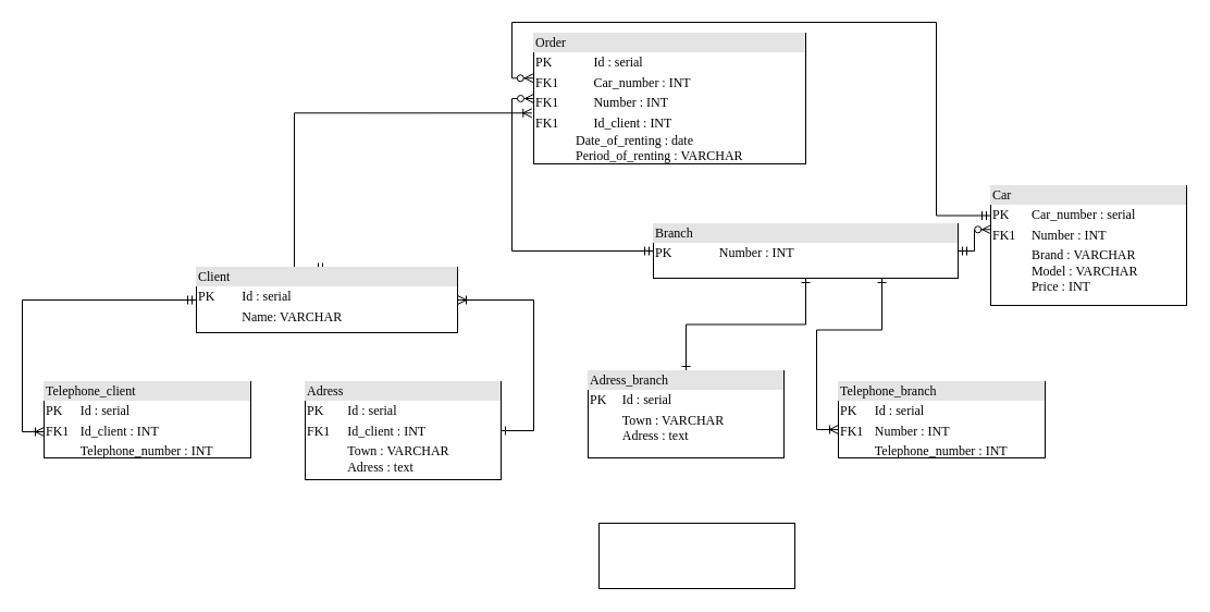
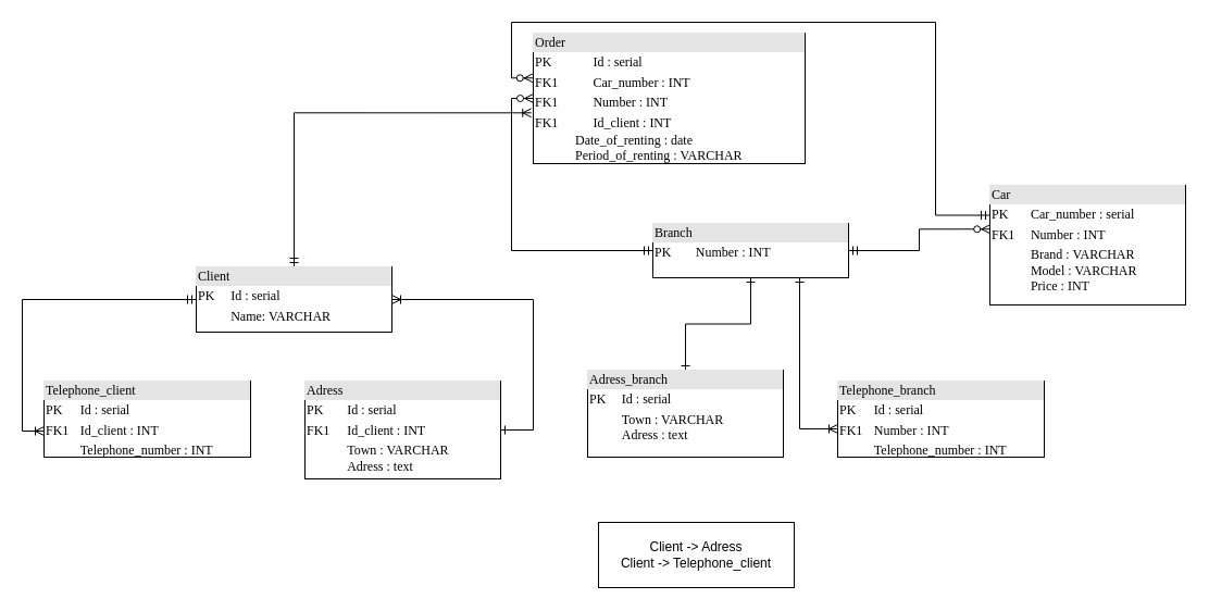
  <mxCell id="0" />
  <mxCell id="1" parent="0" />
  <mxCell id="2" style="edgeStyle=orthogonalEdgeStyle;rounded=0;orthogonalLoop=1;jettySize=auto;html=1;exitX=0.5;exitY=0;exitDx=0;exitDy=0;entryX=-0.007;entryY=0.611;entryDx=0;entryDy=0;entryPerimeter=0;startArrow=ERmandOne;startFill=0;endArrow=ERoneToMany;endFill=0;strokeColor=#000000;" edge="1" parent="1" source="3" target="14"><mxGeometry relative="1" as="geometry"><Array as="points"><mxPoint x="270" y="103" /></Array></mxGeometry></mxCell>
- <mxCell id="3" value="&lt;div style=&quot;box-sizing: border-box ; width: 100% ; background: #e4e4e4 ; padding: 2px&quot;&gt;Client&lt;/div&gt;&lt;table style=&quot;width: 100% ; font-size: 1em&quot; cellpadding=&quot;2&quot; cellspacing=&quot;0&quot;&gt;&lt;tbody&gt;&lt;tr&gt;&lt;td&gt;PK&lt;/td&gt;&lt;td&gt;Id : serial&lt;/td&gt;&lt;/tr&gt;&lt;tr&gt;&lt;td&gt;&lt;br&gt;&lt;/td&gt;&lt;td&gt;Name: VARCHAR&lt;/td&gt;&lt;/tr&gt;&lt;tr&gt;&lt;td&gt;&lt;/td&gt;&lt;td&gt;&lt;br&gt;&lt;/td&gt;&lt;/tr&gt;&lt;/tbody&gt;&lt;/table&gt;" style="verticalAlign=top;align=left;overflow=fill;html=1;rounded=0;shadow=0;comic=0;labelBackgroundColor=none;strokeWidth=1;fontFamily=Verdana;fontSize=12" parent="1" vertex="1"><mxGeometry x="180" y="245" width="240" height="60" as="geometry" /></mxCell>
+ <mxCell id="3" value="&lt;div style=&quot;box-sizing: border-box ; width: 100% ; background: #e4e4e4 ; padding: 2px&quot;&gt;Client&lt;/div&gt;&lt;table style=&quot;width: 100% ; font-size: 1em&quot; cellpadding=&quot;2&quot; cellspacing=&quot;0&quot;&gt;&lt;tbody&gt;&lt;tr&gt;&lt;td&gt;PK&lt;/td&gt;&lt;td&gt;Id : serial&lt;/td&gt;&lt;/tr&gt;&lt;tr&gt;&lt;td&gt;&lt;br&gt;&lt;/td&gt;&lt;td&gt;Name: VARCHAR&lt;/td&gt;&lt;/tr&gt;&lt;tr&gt;&lt;td&gt;&lt;/td&gt;&lt;td&gt;&lt;br&gt;&lt;/td&gt;&lt;/tr&gt;&lt;/tbody&gt;&lt;/table&gt;" style="verticalAlign=top;align=left;overflow=fill;html=1;rounded=0;shadow=0;comic=0;labelBackgroundColor=none;strokeWidth=1;fontFamily=Verdana;fontSize=12" parent="1" vertex="1"><mxGeometry x="180" y="245" width="180" height="60" as="geometry" /></mxCell>
  <mxCell id="4" style="edgeStyle=orthogonalEdgeStyle;html=1;entryX=0.5;entryY=0;labelBackgroundColor=none;startArrow=ERone;endArrow=ERone;fontFamily=Verdana;fontSize=12;align=left;startFill=0;endFill=0;rounded=0;" parent="1" source="7" target="13" edge="1"><mxGeometry relative="1" as="geometry" /></mxCell>
  <mxCell id="5" style="edgeStyle=orthogonalEdgeStyle;html=1;labelBackgroundColor=none;startArrow=ERmandOne;endArrow=ERzeroToMany;fontFamily=Verdana;fontSize=12;align=left;entryX=0.001;entryY=0.366;entryDx=0;entryDy=0;entryPerimeter=0;rounded=0;endFill=1;" parent="1" source="7" target="16" edge="1"><mxGeometry relative="1" as="geometry" /></mxCell>
  <mxCell id="6" style="edgeStyle=orthogonalEdgeStyle;rounded=0;orthogonalLoop=1;jettySize=auto;html=1;exitX=0;exitY=0.5;exitDx=0;exitDy=0;entryX=0;entryY=0.5;entryDx=0;entryDy=0;startArrow=ERmandOne;startFill=0;endArrow=ERzeroToMany;endFill=1;strokeColor=#000000;" edge="1" parent="1" source="7" target="14"><mxGeometry relative="1" as="geometry" /></mxCell>
- <mxCell id="7" value="&lt;div style=&quot;box-sizing: border-box ; width: 100% ; background: #e4e4e4 ; padding: 2px&quot;&gt;Branch&lt;/div&gt;&lt;table style=&quot;width: 100% ; font-size: 1em&quot; cellpadding=&quot;2&quot; cellspacing=&quot;0&quot;&gt;&lt;tbody&gt;&lt;tr&gt;&lt;td&gt;PK&lt;/td&gt;&lt;td&gt;Number : INT&lt;/td&gt;&lt;/tr&gt;&lt;tr&gt;&lt;td&gt;&lt;br&gt;&lt;/td&gt;&lt;td&gt;&lt;br&gt;&lt;/td&gt;&lt;/tr&gt;&lt;/tbody&gt;&lt;/table&gt;" style="verticalAlign=top;align=left;overflow=fill;html=1;rounded=0;shadow=0;comic=0;labelBackgroundColor=none;strokeWidth=1;fontFamily=Verdana;fontSize=12" parent="1" vertex="1"><mxGeometry x="600" y="205" width="280" height="50" as="geometry" /></mxCell>
+ <mxCell id="7" value="&lt;div style=&quot;box-sizing: border-box ; width: 100% ; background: #e4e4e4 ; padding: 2px&quot;&gt;Branch&lt;/div&gt;&lt;table style=&quot;width: 100% ; font-size: 1em&quot; cellpadding=&quot;2&quot; cellspacing=&quot;0&quot;&gt;&lt;tbody&gt;&lt;tr&gt;&lt;td&gt;PK&lt;/td&gt;&lt;td&gt;Number : INT&lt;/td&gt;&lt;/tr&gt;&lt;tr&gt;&lt;td&gt;&lt;br&gt;&lt;/td&gt;&lt;td&gt;&lt;br&gt;&lt;/td&gt;&lt;/tr&gt;&lt;/tbody&gt;&lt;/table&gt;" style="verticalAlign=top;align=left;overflow=fill;html=1;rounded=0;shadow=0;comic=0;labelBackgroundColor=none;strokeWidth=1;fontFamily=Verdana;fontSize=12" parent="1" vertex="1"><mxGeometry x="600" y="205" width="180" height="50" as="geometry" /></mxCell>
  <mxCell id="8" value="&lt;div style=&quot;box-sizing: border-box ; width: 100% ; background: #e4e4e4 ; padding: 2px&quot;&gt;Telephone_client&lt;/div&gt;&lt;table style=&quot;width: 100% ; font-size: 1em&quot; cellpadding=&quot;2&quot; cellspacing=&quot;0&quot;&gt;&lt;tbody&gt;&lt;tr&gt;&lt;td&gt;PK&lt;/td&gt;&lt;td&gt;Id : serial&lt;/td&gt;&lt;/tr&gt;&lt;tr&gt;&lt;td&gt;FK1&lt;/td&gt;&lt;td&gt;Id_client : INT&lt;/td&gt;&lt;/tr&gt;&lt;tr&gt;&lt;td&gt;&lt;/td&gt;&lt;td&gt;Telephone_number : INT&lt;/td&gt;&lt;/tr&gt;&lt;tr&gt;&lt;td&gt;&lt;br&gt;&lt;/td&gt;&lt;td&gt;&lt;br&gt;&lt;/td&gt;&lt;/tr&gt;&lt;/tbody&gt;&lt;/table&gt;" style="verticalAlign=top;align=left;overflow=fill;html=1;rounded=0;shadow=0;comic=0;labelBackgroundColor=none;strokeWidth=1;fontFamily=Verdana;fontSize=12" parent="1" vertex="1"><mxGeometry x="40" y="350" width="190" height="70" as="geometry" /></mxCell>
  <mxCell id="9" style="edgeStyle=orthogonalEdgeStyle;html=1;labelBackgroundColor=none;startArrow=ERmandOne;endArrow=ERoneToMany;fontFamily=Verdana;fontSize=12;align=left;exitX=0;exitY=0.5;exitDx=0;exitDy=0;rounded=0;" parent="1" source="3" edge="1"><mxGeometry relative="1" as="geometry"><mxPoint x="40" y="396" as="targetPoint" /><Array as="points"><mxPoint x="20" y="275" /><mxPoint x="20" y="396" /></Array></mxGeometry></mxCell>
  <mxCell id="10" value="&lt;div style=&quot;box-sizing: border-box ; width: 100% ; background: #e4e4e4 ; padding: 2px&quot;&gt;Adress&lt;/div&gt;&lt;table style=&quot;width: 100% ; font-size: 1em&quot; cellpadding=&quot;2&quot; cellspacing=&quot;0&quot;&gt;&lt;tbody&gt;&lt;tr&gt;&lt;td&gt;PK&lt;/td&gt;&lt;td&gt;Id : serial&lt;/td&gt;&lt;/tr&gt;&lt;tr&gt;&lt;td&gt;FK1&lt;/td&gt;&lt;td&gt;Id_client : INT&lt;/td&gt;&lt;/tr&gt;&lt;tr&gt;&lt;td&gt;&lt;/td&gt;&lt;td&gt;Town : VARCHAR&lt;br&gt;Adress : text&lt;/td&gt;&lt;/tr&gt;&lt;/tbody&gt;&lt;/table&gt;" style="verticalAlign=top;align=left;overflow=fill;html=1;rounded=0;shadow=0;comic=0;labelBackgroundColor=none;strokeWidth=1;fontFamily=Verdana;fontSize=12" parent="1" vertex="1"><mxGeometry x="280" y="350" width="180" height="90" as="geometry" /></mxCell>
  <mxCell id="11" style="edgeStyle=orthogonalEdgeStyle;rounded=0;orthogonalLoop=1;jettySize=auto;html=1;exitX=0;exitY=0.628;exitDx=0;exitDy=0;entryX=0.75;entryY=1;entryDx=0;entryDy=0;startArrow=ERoneToMany;startFill=0;endArrow=ERone;endFill=0;strokeColor=#000000;exitPerimeter=0;" edge="1" parent="1" source="12" target="7"><mxGeometry relative="1" as="geometry" /></mxCell>
  <mxCell id="12" value="&lt;div style=&quot;box-sizing: border-box ; width: 100% ; background: #e4e4e4 ; padding: 2px&quot;&gt;Telephone_branch&lt;/div&gt;&lt;table style=&quot;width: 100% ; font-size: 1em&quot; cellpadding=&quot;2&quot; cellspacing=&quot;0&quot;&gt;&lt;tbody&gt;&lt;tr&gt;&lt;td&gt;PK&lt;/td&gt;&lt;td&gt;Id : serial&lt;/td&gt;&lt;/tr&gt;&lt;tr&gt;&lt;td&gt;FK1&lt;/td&gt;&lt;td&gt;Number : INT&lt;/td&gt;&lt;/tr&gt;&lt;tr&gt;&lt;td&gt;&lt;/td&gt;&lt;td&gt;Telephone_number : INT&lt;/td&gt;&lt;/tr&gt;&lt;/tbody&gt;&lt;/table&gt;" style="verticalAlign=top;align=left;overflow=fill;html=1;rounded=0;shadow=0;comic=0;labelBackgroundColor=none;strokeWidth=1;fontFamily=Verdana;fontSize=12" parent="1" vertex="1"><mxGeometry x="770" y="350" width="190" height="70" as="geometry" /></mxCell>
  <mxCell id="13" value="&lt;div style=&quot;box-sizing: border-box ; width: 100% ; background: #e4e4e4 ; padding: 2px&quot;&gt;Adress_branch&lt;/div&gt;&lt;table style=&quot;width: 100% ; font-size: 1em&quot; cellpadding=&quot;2&quot; cellspacing=&quot;0&quot;&gt;&lt;tbody&gt;&lt;tr&gt;&lt;td&gt;PK&lt;/td&gt;&lt;td&gt;Id : serial&lt;/td&gt;&lt;/tr&gt;&lt;tr&gt;&lt;td&gt;&lt;br&gt;&lt;/td&gt;&lt;td&gt;Town : VARCHAR&lt;br&gt;Adress : text&lt;br&gt;&lt;/td&gt;&lt;/tr&gt;&lt;tr&gt;&lt;td&gt;&lt;/td&gt;&lt;td&gt;&lt;br&gt;&lt;/td&gt;&lt;/tr&gt;&lt;/tbody&gt;&lt;/table&gt;" style="verticalAlign=top;align=left;overflow=fill;html=1;rounded=0;shadow=0;comic=0;labelBackgroundColor=none;strokeWidth=1;fontFamily=Verdana;fontSize=12" parent="1" vertex="1"><mxGeometry x="540" y="340" width="180" height="80" as="geometry" /></mxCell>
  <mxCell id="14" value="&lt;div style=&quot;box-sizing: border-box ; width: 100% ; background: #e4e4e4 ; padding: 2px&quot;&gt;Order&lt;/div&gt;&lt;table style=&quot;width: 100% ; font-size: 1em&quot; cellpadding=&quot;2&quot; cellspacing=&quot;0&quot;&gt;&lt;tbody&gt;&lt;tr&gt;&lt;td&gt;PK&lt;/td&gt;&lt;td&gt;Id : serial&lt;/td&gt;&lt;/tr&gt;&lt;tr&gt;&lt;td&gt;FK1&lt;/td&gt;&lt;td&gt;Car_number : INT&lt;/td&gt;&lt;/tr&gt;&lt;tr&gt;&lt;td&gt;FK1&lt;/td&gt;&lt;td&gt;Number : INT&lt;/td&gt;&lt;/tr&gt;&lt;tr&gt;&lt;td&gt;FK1&lt;/td&gt;&lt;td&gt;Id_client : INT&lt;/td&gt;&lt;/tr&gt;&lt;/tbody&gt;&lt;/table&gt;&amp;nbsp; &amp;nbsp; &amp;nbsp; &amp;nbsp; &amp;nbsp; &amp;nbsp; &amp;nbsp;Date_of_renting : date&lt;br&gt;&amp;nbsp; &amp;nbsp; &amp;nbsp; &amp;nbsp; &amp;nbsp; &amp;nbsp; &amp;nbsp;Period_of_renting : VARCHAR" style="verticalAlign=top;align=left;overflow=fill;html=1;rounded=0;shadow=0;comic=0;labelBackgroundColor=none;strokeWidth=1;fontFamily=Verdana;fontSize=12" parent="1" vertex="1"><mxGeometry x="490" y="30" width="250" height="120" as="geometry" /></mxCell>
  <mxCell id="15" style="edgeStyle=orthogonalEdgeStyle;rounded=0;orthogonalLoop=1;jettySize=auto;html=1;exitX=0;exitY=0.25;exitDx=0;exitDy=0;entryX=-0.001;entryY=0.344;entryDx=0;entryDy=0;startArrow=ERmandOne;startFill=0;endArrow=ERzeroToMany;endFill=1;strokeColor=#000000;entryPerimeter=0;" edge="1" parent="1" source="16" target="14"><mxGeometry relative="1" as="geometry"><Array as="points"><mxPoint x="860" y="198" /><mxPoint x="860" y="20" /><mxPoint x="470" y="20" /><mxPoint x="470" y="71" /><mxPoint x="490" y="71" /></Array></mxGeometry></mxCell>
  <mxCell id="16" value="&lt;div style=&quot;box-sizing: border-box ; width: 100% ; background: #e4e4e4 ; padding: 2px&quot;&gt;Car&lt;/div&gt;&lt;table style=&quot;width: 100% ; font-size: 1em&quot; cellpadding=&quot;2&quot; cellspacing=&quot;0&quot;&gt;&lt;tbody&gt;&lt;tr&gt;&lt;td&gt;PK&lt;/td&gt;&lt;td&gt;Car_number : serial&lt;/td&gt;&lt;/tr&gt;&lt;tr&gt;&lt;td&gt;FK1&lt;/td&gt;&lt;td&gt;Number : INT&lt;/td&gt;&lt;/tr&gt;&lt;tr&gt;&lt;td&gt;&lt;/td&gt;&lt;td&gt;Brand : VARCHAR&lt;br&gt;Model : VARCHAR&lt;br&gt;Price : INT&lt;/td&gt;&lt;/tr&gt;&lt;/tbody&gt;&lt;/table&gt;" style="verticalAlign=top;align=left;overflow=fill;html=1;rounded=0;shadow=0;comic=0;labelBackgroundColor=none;strokeWidth=1;fontFamily=Verdana;fontSize=12" parent="1" vertex="1"><mxGeometry x="910" y="170" width="180" height="110" as="geometry" /></mxCell>
  <mxCell id="17" value="" style="edgeStyle=orthogonalEdgeStyle;html=1;endArrow=ERone;startArrow=ERoneToMany;labelBackgroundColor=none;fontFamily=Verdana;fontSize=12;align=left;exitX=1;exitY=0.5;entryX=1;entryY=0.5;entryDx=0;entryDy=0;exitDx=0;exitDy=0;endFill=0;startFill=0;rounded=0;" parent="1" source="3" target="10" edge="1"><mxGeometry width="100" height="100" relative="1" as="geometry"><mxPoint x="490" y="475" as="sourcePoint" /><mxPoint x="590" y="375" as="targetPoint" /><Array as="points"><mxPoint x="490" y="275" /><mxPoint x="490" y="395" /></Array></mxGeometry></mxCell>
  <mxCell id="18" value="" style="group" vertex="1" connectable="0" parent="1"><mxGeometry x="550" y="480" width="180" height="60" as="geometry" /></mxCell>
  <mxCell id="19" value="" style="rounded=0;whiteSpace=wrap;html=1;" vertex="1" parent="18"><mxGeometry width="180" height="60" as="geometry" /></mxCell>
+ <mxCell id="20" value="Client -&amp;gt; Adress&lt;br&gt;Client -&amp;gt; Telephone_client" style="text;html=1;strokeColor=none;fillColor=none;align=center;verticalAlign=middle;whiteSpace=wrap;rounded=0;" vertex="1" parent="18"><mxGeometry width="180" height="60" as="geometry" /></mxCell>
